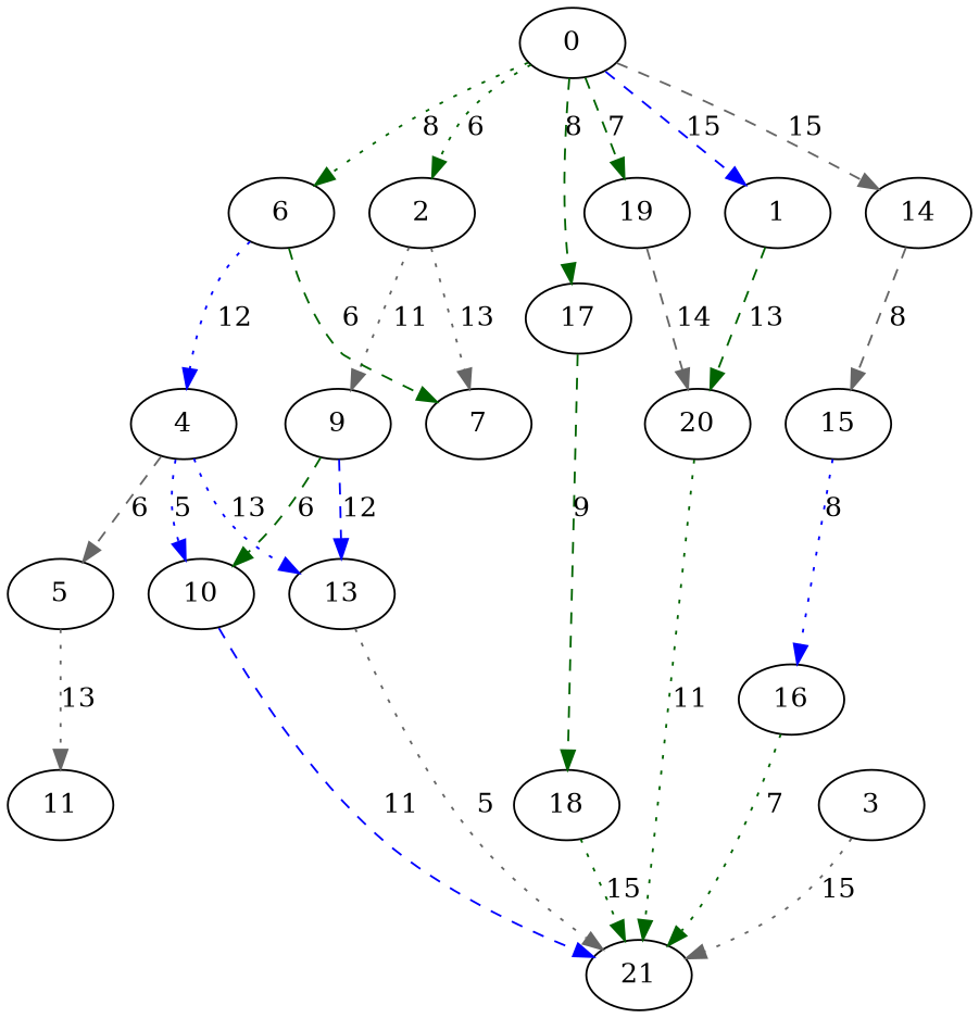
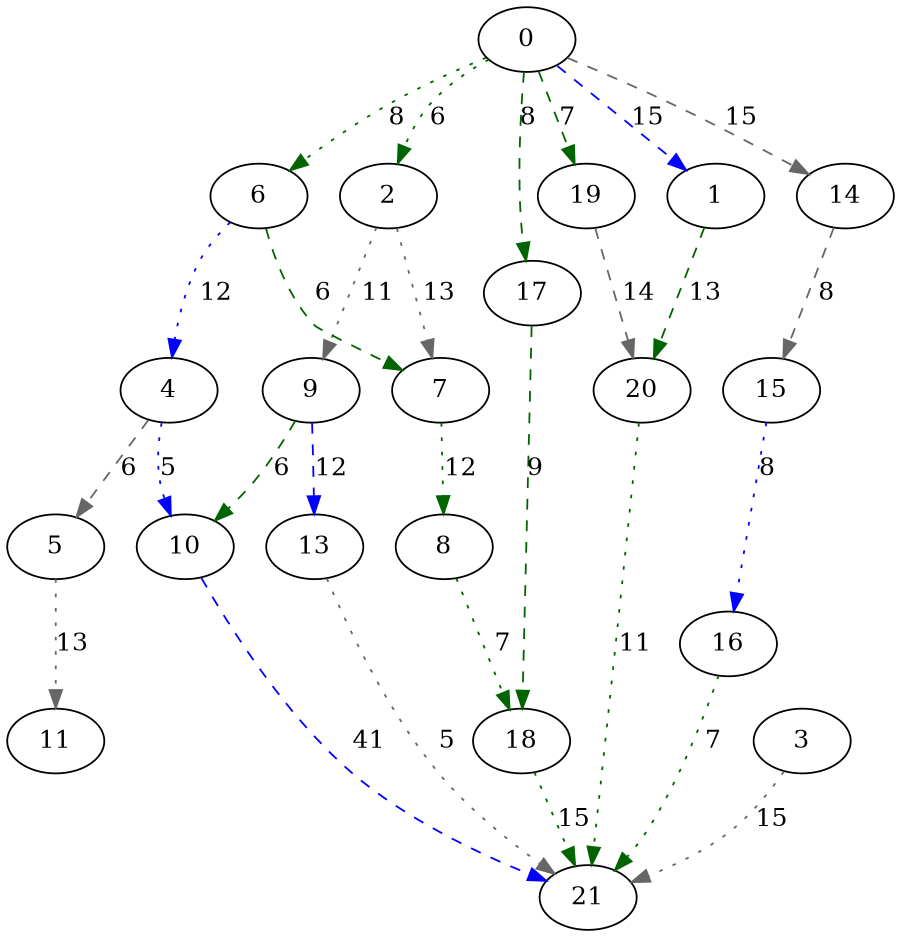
  digraph {
    edge [color=darkgreen style=dotted]
    0
    1
    2
    6
    14
    17
    19
    20
    7
    9
    4
    5
    10
    13
    15
    18
    21
    3
+   8
    11
    16
    0 -> 1 [color=blue label=15 style=dashed]
    0 -> 2 [label=6]
    0 -> 6 [label=8]
    0 -> 14 [color=gray40 label=15 style=dashed]
    0 -> 17 [label=8 style=dashed]
    0 -> 19 [label=7 style=dashed]
    1 -> 20 [label=13 style=dashed]
    2 -> 7 [color=gray40 label=13]
    2 -> 9 [color=gray40 label=11]
    6 -> 7 [label=6 style=dashed]
    6 -> 4 [color=blue label=12]
    14 -> 15 [color=gray40 label=8 style=dashed]
    17 -> 18 [label=9 style=dashed]
    19 -> 20 [color=gray40 label=14 style=dashed]
    20 -> 21 [label=11]
+   7 -> 8 [label=12]
    9 -> 10 [label=6 style=dashed]
    9 -> 13 [color=blue label=12 style=dashed]
    4 -> 5 [color=gray40 label=6 style=dashed]
    4 -> 10 [color=blue label=5]
-   4 -> 13 [color=blue label=13]
    5 -> 11 [color=gray40 label=13]
-   10 -> 21 [color=blue label=11 style=dashed]
+   10 -> 21 [color=blue label=41 style=dashed]
    13 -> 21 [color=gray40 label=5]
    15 -> 16 [color=blue label=8]
    18 -> 21 [label=15]
    3 -> 21 [color=gray40 label=15]
+   8 -> 18 [label=7]
    16 -> 21 [label=7]
  }
